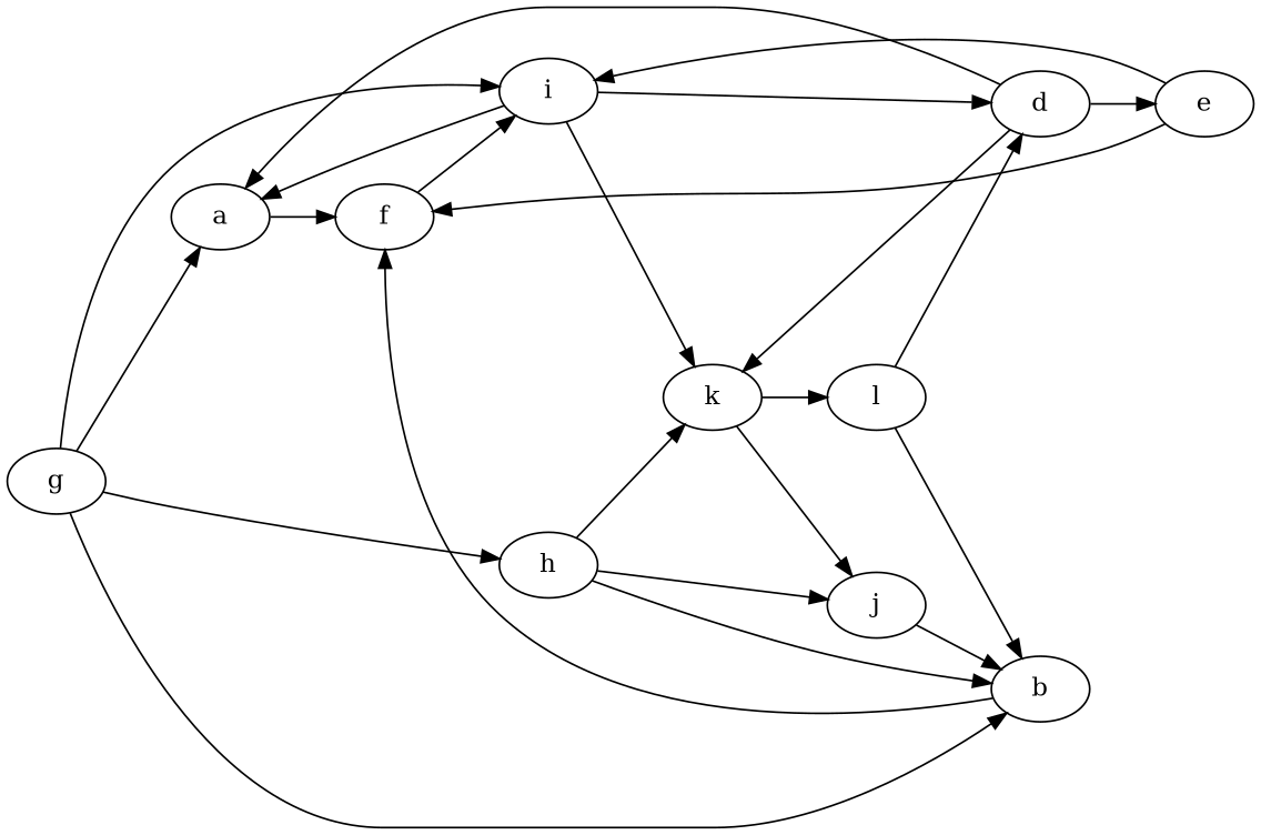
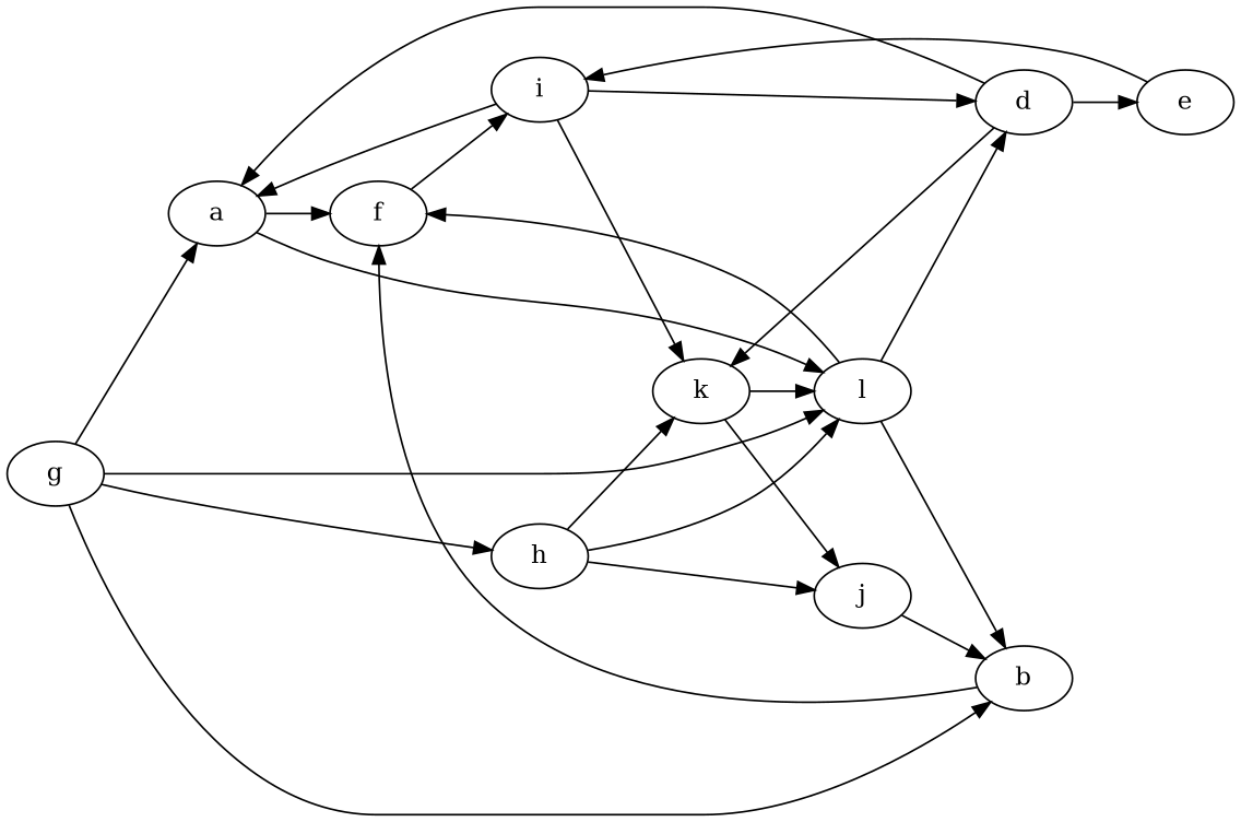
  digraph {
    rankdir=LR
    a
    f
    l
    b
    i
    d
    k
    g
    h
    e
    j
    a -> f
+   a -> l
    f -> i
    l -> b
    l -> d
    b -> f
    i -> a
    i -> d
    i -> k
    d -> a
    d -> k
    d -> e
    k -> l
    k -> j
    g -> a
    g -> b
-   g -> i
+   g -> l
    g -> h
-   h -> b
+   h -> l
    h -> k
    h -> j
-   e -> f
+   l -> f
    e -> i
    j -> b
  }
